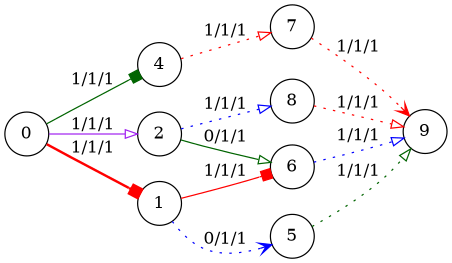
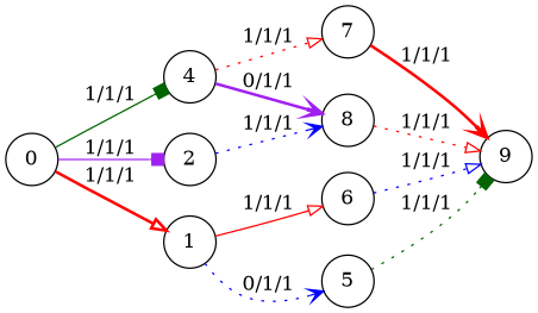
  digraph {
    rankdir=LR
    node [shape=circle]
    edge [arrowhead=box color=red style=dotted]
    8
    9
    6
    5
    0
    4
    2
    1
    7
    8 -> 9 [arrowhead=onormal label="1/1/1"]
    6 -> 9 [arrowhead=onormal color=blue label="1/1/1"]
-   5 -> 9 [arrowhead=onormal color=darkgreen label="1/1/1"]
+   5 -> 9 [color=darkgreen label="1/1/1"]
    0 -> 4 [color=darkgreen label="1/1/1" style=solid]
-   0 -> 2 [arrowhead=onormal color=purple label="1/1/1" style=solid]
-   0 -> 1 [label="1/1/1" style=bold]
+   0 -> 2 [color=purple label="1/1/1" style=solid]
+   0 -> 1 [arrowhead=onormal label="1/1/1" style=bold]
+   4 -> 8 [arrowhead=vee color=purple label="0/1/1" style=bold]
    4 -> 7 [arrowhead=onormal label="1/1/1"]
-   2 -> 8 [arrowhead=onormal color=blue label="1/1/1"]
-   2 -> 6 [arrowhead=onormal color=darkgreen label="0/1/1" style=solid]
-   1 -> 6 [label="1/1/1" style=solid]
+   2 -> 8 [arrowhead=vee color=blue label="1/1/1"]
+   1 -> 6 [arrowhead=onormal label="1/1/1" style=solid]
    1 -> 5 [arrowhead=vee color=blue label="0/1/1"]
-   7 -> 9 [arrowhead=vee label="1/1/1"]
+   7 -> 9 [arrowhead=vee label="1/1/1" style=bold]
  }
